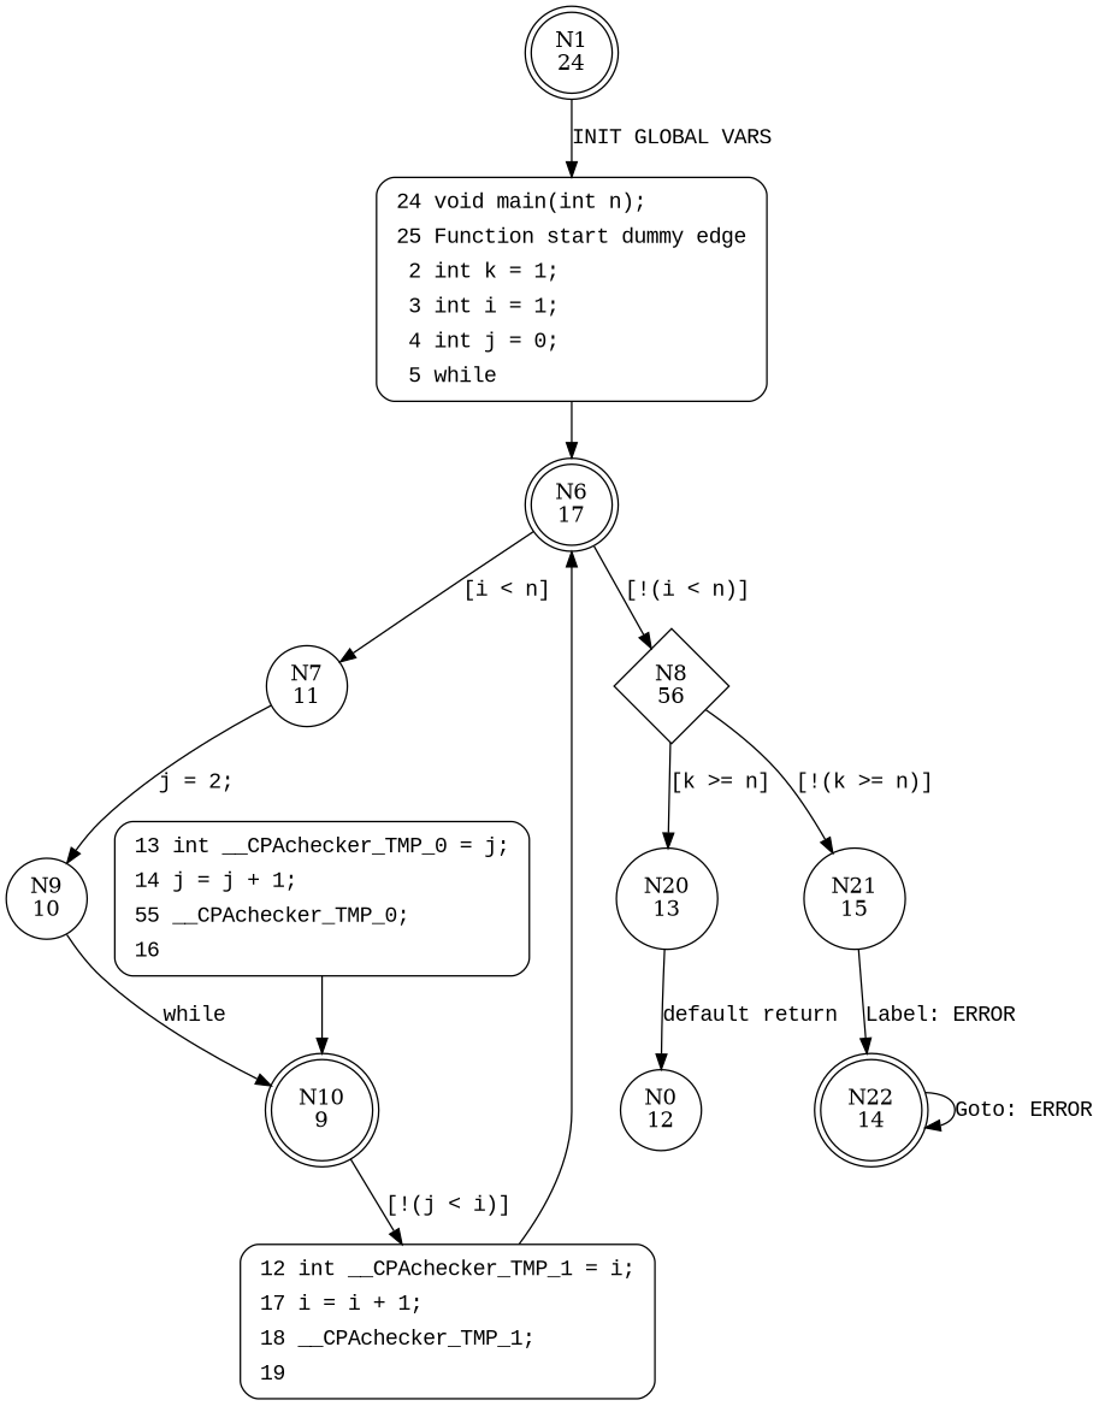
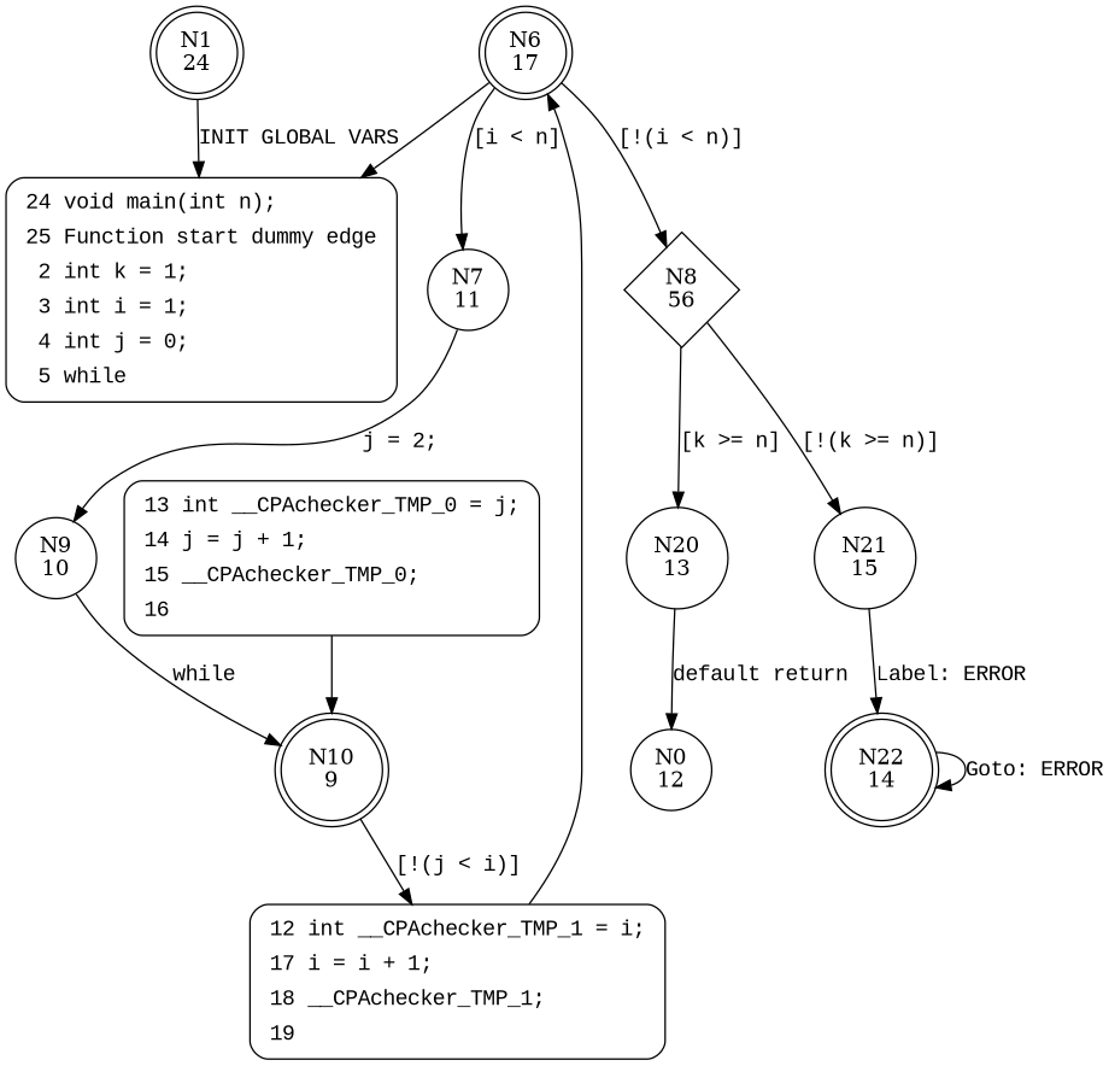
  digraph {
    node [shape=circle]
    edge [fontname="Courier New"]
    n1 [label="N1\n24" shape=doublecircle]
    n2 [fillcolor=white fontname="Courier New" label=<<table border="0" cellborder="0" cellpadding="3" bgcolor="white"><tr><td align="right">24</td><td align="left">void main(int n);</td></tr><tr><td align="right">25</td><td align="left">Function start dummy edge</td></tr><tr><td align="right">2</td><td align="left">int k = 1;</td></tr><tr><td align="right">3</td><td align="left">int i = 1;</td></tr><tr><td align="right">4</td><td align="left">int j = 0;</td></tr><tr><td align="right">5</td><td align="left">while</td></tr></table>> penwidth=1 shape=Mrecord style="filled,bold"]
    n3 [label="N6\n17" shape=doublecircle]
    n4 [label="N7\n11"]
    n5 [label="N8\n56" shape=diamond]
    n6 [label="N9\n10"]
    n7 [label="N20\n13"]
    n8 [label="N21\n15"]
    n9 [label="N10\n9" shape=doublecircle]
    n10 [label="N0\n12"]
    n11 [label="N22\n14" shape=doublecircle]
    n12 [fillcolor=white fontname="Courier New" label=<<table border="0" cellborder="0" cellpadding="3" bgcolor="white"><tr><td align="right">12</td><td align="left">int __CPAchecker_TMP_1 = i;</td></tr><tr><td align="right">17</td><td align="left">i = i + 1;</td></tr><tr><td align="right">18</td><td align="left">__CPAchecker_TMP_1;</td></tr><tr><td align="right">19</td><td align="left"></td></tr></table>> penwidth=1 shape=Mrecord style="filled,bold"]
-   n13 [fillcolor=white fontname="Courier New" label=<<table border="0" cellborder="0" cellpadding="3" bgcolor="white"><tr><td align="right">13</td><td align="left">int __CPAchecker_TMP_0 = j;</td></tr><tr><td align="right">14</td><td align="left">j = j + 1;</td></tr><tr><td align="right">55</td><td align="left">__CPAchecker_TMP_0;</td></tr><tr><td align="right">16</td><td align="left"></td></tr></table>> penwidth=1 shape=Mrecord style="filled,bold"]
+   n13 [fillcolor=white fontname="Courier New" label=<<table border="0" cellborder="0" cellpadding="3" bgcolor="white"><tr><td align="right">13</td><td align="left">int __CPAchecker_TMP_0 = j;</td></tr><tr><td align="right">14</td><td align="left">j = j + 1;</td></tr><tr><td align="right">15</td><td align="left">__CPAchecker_TMP_0;</td></tr><tr><td align="right">16</td><td align="left"></td></tr></table>> penwidth=1 shape=Mrecord style="filled,bold"]
    n1 -> n2 [label="INIT GLOBAL VARS"]
-   n2 -> n3 [fontname=""]
+   n3 -> n2 [fontname=""]
    n3 -> n4 [label="[i < n]"]
    n3 -> n5 [label="[!(i < n)]"]
    n4 -> n6 [label="j = 2;"]
    n5 -> n7 [label="[k >= n]"]
    n5 -> n8 [label="[!(k >= n)]"]
    n6 -> n9 [label=while]
    n7 -> n10 [label="default return"]
    n8 -> n11 [label="Label: ERROR"]
    n9 -> n12 [label="[!(j < i)]"]
    n11 -> n11 [label="Goto: ERROR"]
    n12 -> n3 [fontname=""]
    n13 -> n9 [fontname=""]
  }
